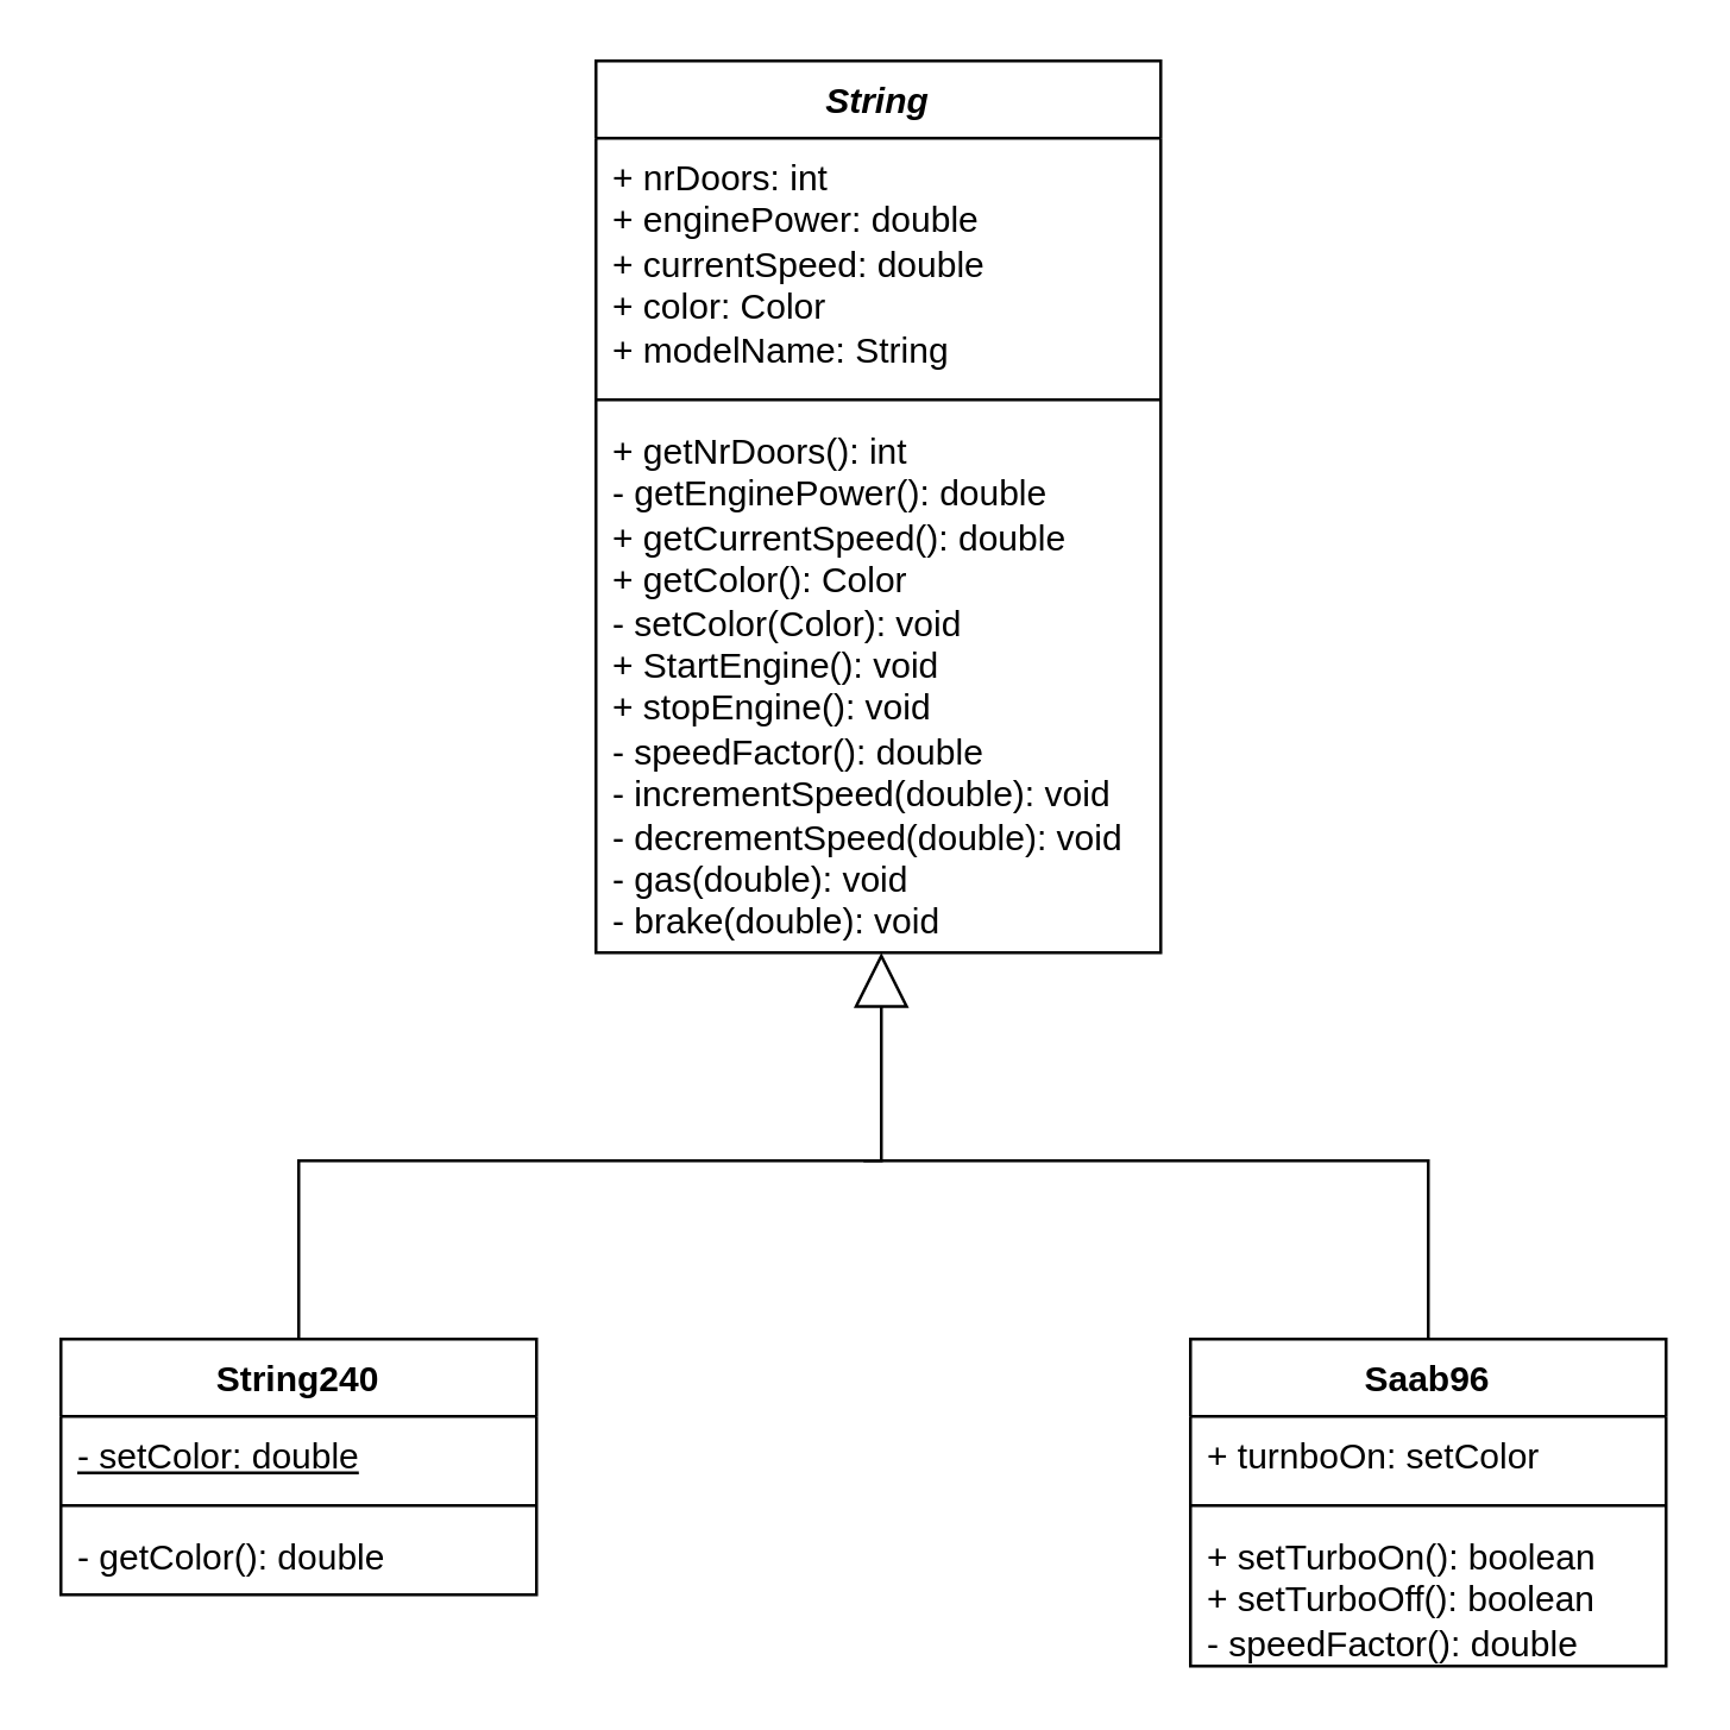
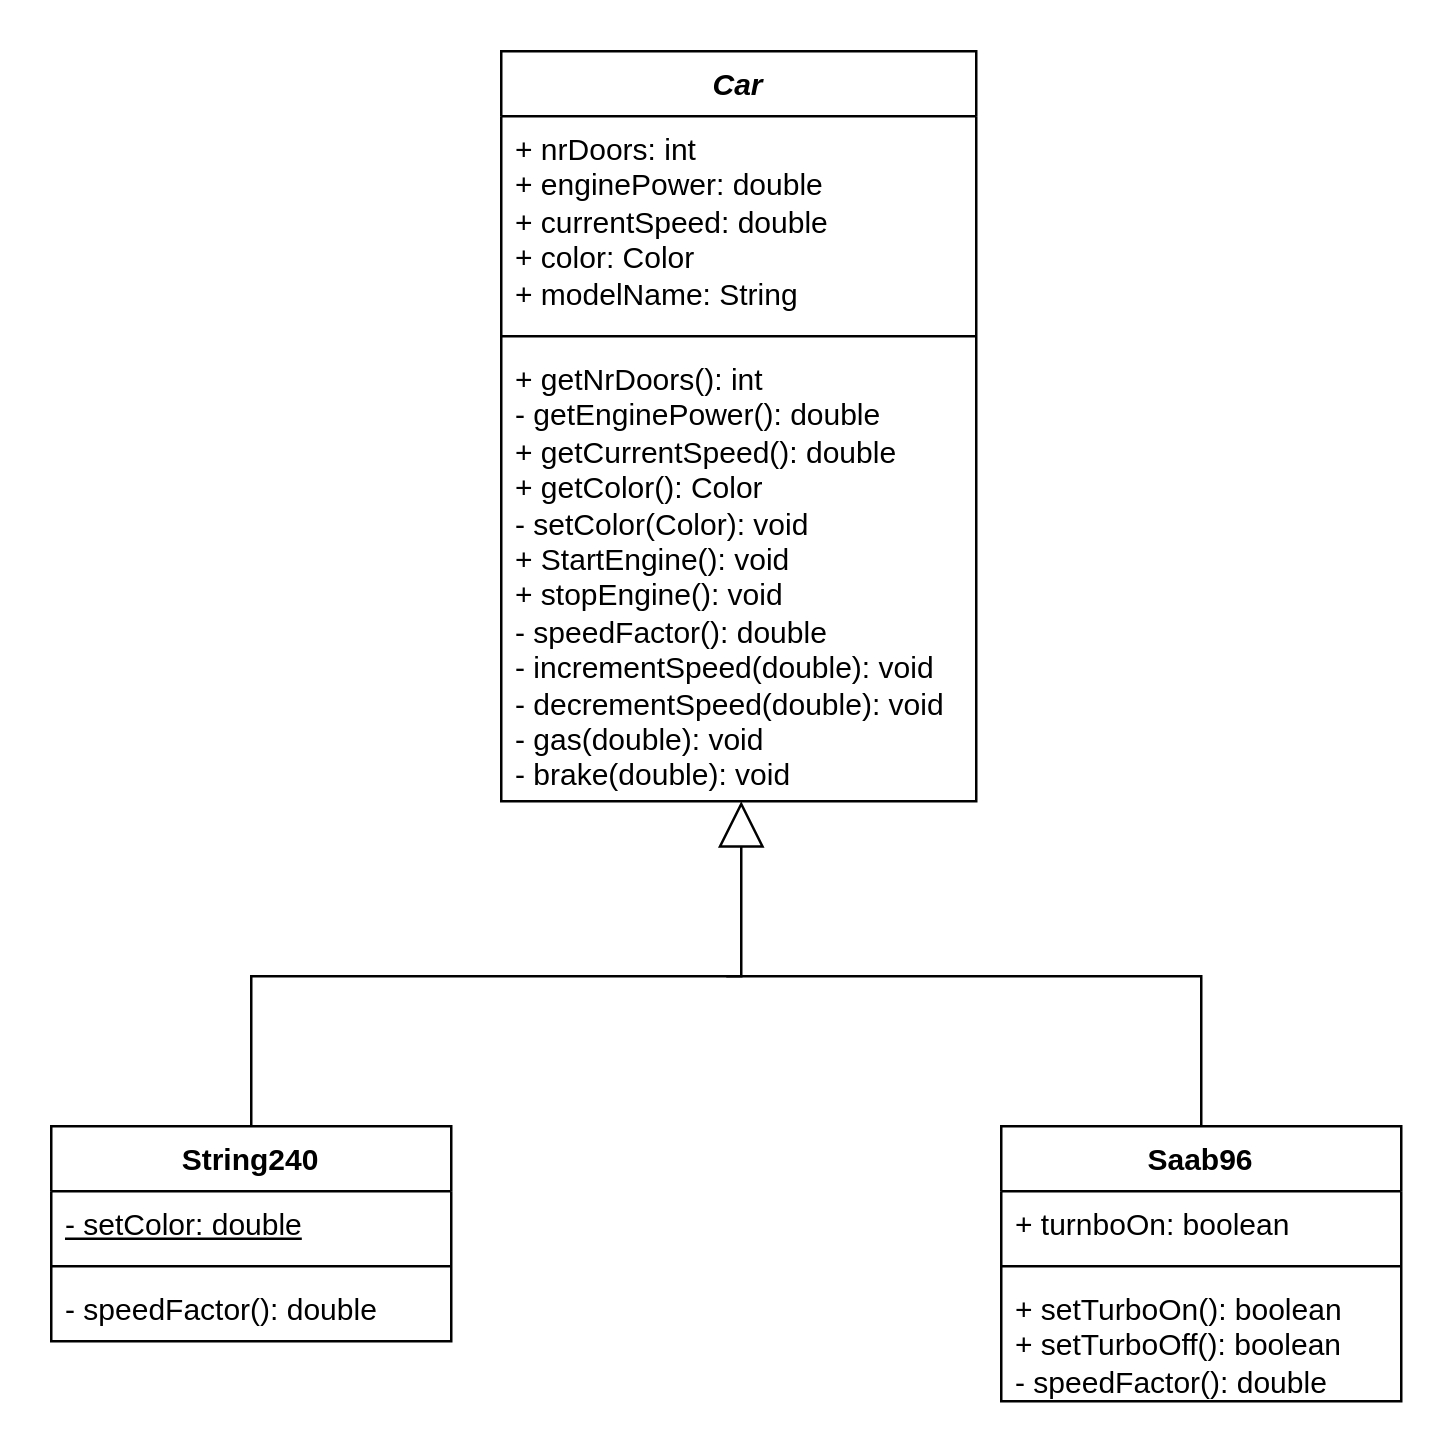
  <mxCell id="0" />
  <mxCell id="1" parent="0" />
  <mxCell id="2" value="" style="ellipse;whiteSpace=wrap;html=1;align=center;aspect=fixed;fillColor=none;strokeColor=none;resizable=0;perimeter=centerPerimeter;rotatable=0;allowArrows=0;points=[];outlineConnect=1;" vertex="1" parent="1"><mxGeometry x="125" y="290" width="10" height="10" as="geometry" /></mxCell>
  <mxCell id="3" value="String240" style="swimlane;fontStyle=1;align=center;verticalAlign=top;childLayout=stackLayout;horizontal=1;startSize=26;horizontalStack=0;resizeParent=1;resizeParentMax=0;resizeLast=0;collapsible=1;marginBottom=0;whiteSpace=wrap;html=1;" vertex="1" parent="1"><mxGeometry x="20" y="450" width="160" height="86" as="geometry" /></mxCell>
  <mxCell id="4" value="&lt;u&gt;- setColor: double&lt;/u&gt;" style="text;strokeColor=none;fillColor=none;align=left;verticalAlign=top;spacingLeft=4;spacingRight=4;overflow=hidden;rotatable=0;points=[[0,0.5],[1,0.5]];portConstraint=eastwest;whiteSpace=wrap;html=1;" vertex="1" parent="3"><mxGeometry y="26" width="160" height="26" as="geometry" /></mxCell>
  <mxCell id="5" value="" style="line;strokeWidth=1;fillColor=none;align=left;verticalAlign=middle;spacingTop=-1;spacingLeft=3;spacingRight=3;rotatable=0;labelPosition=right;points=[];portConstraint=eastwest;strokeColor=inherit;" vertex="1" parent="3"><mxGeometry y="52" width="160" height="8" as="geometry" /></mxCell>
- <mxCell id="6" value="&lt;span style=&quot;text-wrap: nowrap; background-color: rgb(255, 255, 255);&quot;&gt;- getColor(): double&lt;/span&gt;" style="text;strokeColor=none;fillColor=none;align=left;verticalAlign=top;spacingLeft=4;spacingRight=4;overflow=hidden;rotatable=0;points=[[0,0.5],[1,0.5]];portConstraint=eastwest;whiteSpace=wrap;html=1;" vertex="1" parent="3"><mxGeometry y="60" width="160" height="26" as="geometry" /></mxCell>
- <mxCell id="7" value="&lt;i&gt;String&lt;/i&gt;" style="swimlane;fontStyle=1;align=center;verticalAlign=top;childLayout=stackLayout;horizontal=1;startSize=26;horizontalStack=0;resizeParent=1;resizeParentMax=0;resizeLast=0;collapsible=1;marginBottom=0;whiteSpace=wrap;html=1;" vertex="1" parent="1"><mxGeometry x="200" y="20" width="190" height="300" as="geometry"><mxRectangle x="480" y="40" width="60" height="30" as="alternateBounds" /></mxGeometry></mxCell>
+ <mxCell id="6" value="&lt;span style=&quot;text-wrap: nowrap; background-color: rgb(255, 255, 255);&quot;&gt;- speedFactor(): double&lt;/span&gt;" style="text;strokeColor=none;fillColor=none;align=left;verticalAlign=top;spacingLeft=4;spacingRight=4;overflow=hidden;rotatable=0;points=[[0,0.5],[1,0.5]];portConstraint=eastwest;whiteSpace=wrap;html=1;" vertex="1" parent="3"><mxGeometry y="60" width="160" height="26" as="geometry" /></mxCell>
+ <mxCell id="7" value="&lt;i&gt;Car&lt;/i&gt;" style="swimlane;fontStyle=1;align=center;verticalAlign=top;childLayout=stackLayout;horizontal=1;startSize=26;horizontalStack=0;resizeParent=1;resizeParentMax=0;resizeLast=0;collapsible=1;marginBottom=0;whiteSpace=wrap;html=1;" vertex="1" parent="1"><mxGeometry x="200" y="20" width="190" height="300" as="geometry"><mxRectangle x="480" y="40" width="60" height="30" as="alternateBounds" /></mxGeometry></mxCell>
  <mxCell id="8" value="+ nrDoors: int&lt;div&gt;+ enginePower: double&lt;/div&gt;&lt;div&gt;+ currentSpeed: double&lt;/div&gt;&lt;div&gt;+ color: Color&lt;/div&gt;&lt;div&gt;+ modelName: String&lt;/div&gt;" style="text;strokeColor=none;fillColor=none;align=left;verticalAlign=top;spacingLeft=4;spacingRight=4;overflow=hidden;rotatable=0;points=[[0,0.5],[1,0.5]];portConstraint=eastwest;whiteSpace=wrap;html=1;" vertex="1" parent="7"><mxGeometry y="26" width="190" height="84" as="geometry" /></mxCell>
  <mxCell id="9" value="" style="line;strokeWidth=1;fillColor=none;align=left;verticalAlign=middle;spacingTop=-1;spacingLeft=3;spacingRight=3;rotatable=0;labelPosition=right;points=[];portConstraint=eastwest;strokeColor=inherit;" vertex="1" parent="7"><mxGeometry y="110" width="190" height="8" as="geometry" /></mxCell>
  <mxCell id="10" value="+ getNrDoors(): int&lt;div&gt;- getEnginePower(): double&lt;/div&gt;&lt;div&gt;+ getCurrentSpeed(): double&lt;/div&gt;&lt;div&gt;+ getColor(): Color&lt;/div&gt;&lt;div&gt;- setColor(Color): void&lt;/div&gt;&lt;div&gt;+ StartEngine(): void&lt;/div&gt;&lt;div&gt;+ stopEngine(): void&lt;/div&gt;&lt;div&gt;- speedFactor(): double&lt;/div&gt;&lt;div&gt;- incrementSpeed(double): void&lt;/div&gt;&lt;div&gt;- decrementSpeed(double): void&lt;/div&gt;&lt;div&gt;- gas(double): void&lt;/div&gt;&lt;div&gt;- brake(double): void&lt;/div&gt;" style="text;strokeColor=none;fillColor=none;align=left;verticalAlign=top;spacingLeft=4;spacingRight=4;overflow=hidden;rotatable=0;points=[[0,0.5],[1,0.5]];portConstraint=eastwest;whiteSpace=wrap;html=1;" vertex="1" parent="7"><mxGeometry y="118" width="190" height="182" as="geometry" /></mxCell>
  <mxCell id="11" value="Saab96" style="swimlane;fontStyle=1;align=center;verticalAlign=top;childLayout=stackLayout;horizontal=1;startSize=26;horizontalStack=0;resizeParent=1;resizeParentMax=0;resizeLast=0;collapsible=1;marginBottom=0;whiteSpace=wrap;html=1;" vertex="1" parent="1"><mxGeometry x="400" y="450" width="160" height="110" as="geometry" /></mxCell>
- <mxCell id="12" value="+ turnboOn: setColor" style="text;strokeColor=none;fillColor=none;align=left;verticalAlign=top;spacingLeft=4;spacingRight=4;overflow=hidden;rotatable=0;points=[[0,0.5],[1,0.5]];portConstraint=eastwest;whiteSpace=wrap;html=1;" vertex="1" parent="11"><mxGeometry y="26" width="160" height="26" as="geometry" /></mxCell>
+ <mxCell id="12" value="+ turnboOn: boolean" style="text;strokeColor=none;fillColor=none;align=left;verticalAlign=top;spacingLeft=4;spacingRight=4;overflow=hidden;rotatable=0;points=[[0,0.5],[1,0.5]];portConstraint=eastwest;whiteSpace=wrap;html=1;" vertex="1" parent="11"><mxGeometry y="26" width="160" height="26" as="geometry" /></mxCell>
  <mxCell id="13" value="" style="line;strokeWidth=1;fillColor=none;align=left;verticalAlign=middle;spacingTop=-1;spacingLeft=3;spacingRight=3;rotatable=0;labelPosition=right;points=[];portConstraint=eastwest;strokeColor=inherit;" vertex="1" parent="11"><mxGeometry y="52" width="160" height="8" as="geometry" /></mxCell>
  <mxCell id="14" value="+ setTurboOn(): boolean&lt;div&gt;+ setTurboOff(): boolean&lt;br&gt;&lt;/div&gt;&lt;div&gt;- speedFactor(): double&lt;/div&gt;" style="text;strokeColor=none;fillColor=none;align=left;verticalAlign=top;spacingLeft=4;spacingRight=4;overflow=hidden;rotatable=0;points=[[0,0.5],[1,0.5]];portConstraint=eastwest;whiteSpace=wrap;html=1;" vertex="1" parent="11"><mxGeometry y="60" width="160" height="50" as="geometry" /></mxCell>
  <mxCell id="15" value="" style="endArrow=block;endSize=16;endFill=0;html=1;rounded=0;exitX=0.5;exitY=0;exitDx=0;exitDy=0;" edge="1" parent="1" source="3"><mxGeometry width="160" relative="1" as="geometry"><mxPoint x="80" y="310" as="sourcePoint" /><mxPoint x="296" y="320" as="targetPoint" /><Array as="points"><mxPoint x="100" y="390" /><mxPoint x="296" y="390" /></Array></mxGeometry></mxCell>
  <mxCell id="16" value="" style="endArrow=none;html=1;rounded=0;entryX=0.5;entryY=0;entryDx=0;entryDy=0;" edge="1" parent="1" target="11"><mxGeometry width="50" height="50" relative="1" as="geometry"><mxPoint x="290" y="390" as="sourcePoint" /><mxPoint x="480" y="390" as="targetPoint" /><Array as="points"><mxPoint x="480" y="390" /></Array></mxGeometry></mxCell>
